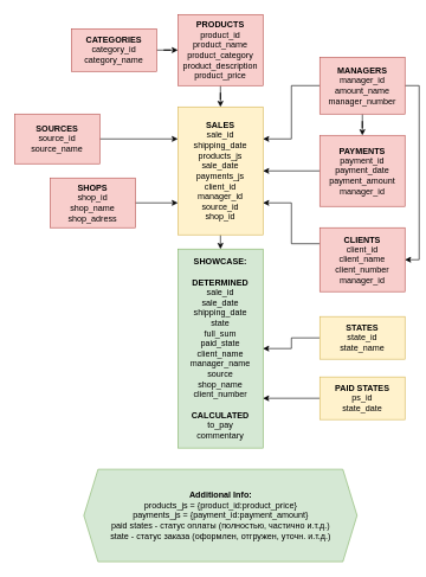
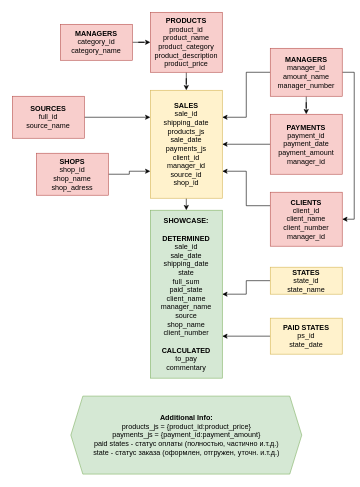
  <mxCell id="0" />
  <mxCell id="1" parent="0" />
  <mxCell id="2" value="&lt;b&gt;SHOWCASE:&lt;br&gt;&lt;br&gt;DETERMINED&lt;br&gt;&lt;/b&gt;sale_id&lt;br&gt;sale_date&lt;br&gt;shipping_date&lt;br&gt;state&lt;br&gt;full_sum&lt;br&gt;paid_state&lt;br&gt;client_name&lt;br data-darkreader-inline-border=&quot;&quot; style=&quot;border-color: var(--darkreader-border--border-color); --darkreader-inline-border:var(--darkreader-border--darkreader-border--border-color);&quot;&gt;manager_name&lt;br data-darkreader-inline-border=&quot;&quot; style=&quot;border-color: var(--darkreader-border--border-color); --darkreader-inline-border:var(--darkreader-border--darkreader-border--border-color);&quot;&gt;source&lt;br data-darkreader-inline-border=&quot;&quot; style=&quot;border-color: var(--darkreader-border--border-color); --darkreader-inline-border:var(--darkreader-border--darkreader-border--border-color);&quot;&gt;shop_name&lt;br&gt;client_number&lt;br&gt;&lt;br&gt;&lt;b&gt;CALCULATED&lt;/b&gt;&lt;br&gt;to_pay&lt;br&gt;commentary" style="rounded=0;whiteSpace=wrap;html=1;fillColor=#d5e8d4;strokeColor=#82b366;" vertex="1" parent="1"><mxGeometry x="250" y="350" width="120" height="280" as="geometry" /></mxCell>
  <mxCell id="3" style="edgeStyle=orthogonalEdgeStyle;rounded=0;orthogonalLoop=1;jettySize=auto;html=1;exitX=0.5;exitY=1;exitDx=0;exitDy=0;entryX=0.5;entryY=0;entryDx=0;entryDy=0;" edge="1" parent="1" source="4" target="2"><mxGeometry relative="1" as="geometry" /></mxCell>
  <mxCell id="4" value="&lt;b&gt;SALES&lt;/b&gt;&lt;br&gt;sale_id&lt;br&gt;shipping_date&lt;br&gt;products_js&lt;br&gt;sale_date&lt;br&gt;payments_js&lt;br&gt;client_id&lt;br&gt;manager_id&lt;br&gt;source_id&lt;br&gt;shop_id" style="rounded=0;whiteSpace=wrap;html=1;fillColor=#fff2cc;strokeColor=#d6b656;" vertex="1" parent="1"><mxGeometry x="250" y="150" width="120" height="180" as="geometry" /></mxCell>
  <mxCell id="5" value="" style="edgeStyle=orthogonalEdgeStyle;rounded=0;orthogonalLoop=1;jettySize=auto;html=1;" edge="1" parent="1" source="6" target="4"><mxGeometry relative="1" as="geometry" /></mxCell>
  <mxCell id="6" value="&lt;b&gt;PRODUCTS&lt;/b&gt;&lt;br&gt;product_id&lt;br&gt;product_name&lt;br&gt;product_category&lt;br&gt;product_description&lt;br&gt;product_price" style="whiteSpace=wrap;html=1;fillColor=#f8cecc;strokeColor=#b85450;" vertex="1" parent="1"><mxGeometry x="250" y="20" width="120" height="100" as="geometry" /></mxCell>
  <mxCell id="7" value="" style="edgeStyle=orthogonalEdgeStyle;rounded=0;orthogonalLoop=1;jettySize=auto;html=1;" edge="1" parent="1" source="8" target="4"><mxGeometry relative="1" as="geometry" /></mxCell>
  <mxCell id="8" value="&lt;b&gt;PAYMENTS&lt;/b&gt;&lt;br&gt;payment_id&lt;br&gt;payment_date&lt;br&gt;payment_amount&lt;br&gt;manager_id" style="whiteSpace=wrap;html=1;fillColor=#f8cecc;strokeColor=#b85450;" vertex="1" parent="1"><mxGeometry x="450" y="190" width="120" height="100" as="geometry" /></mxCell>
  <mxCell id="9" style="edgeStyle=orthogonalEdgeStyle;rounded=0;orthogonalLoop=1;jettySize=auto;html=1;exitX=0;exitY=0.25;exitDx=0;exitDy=0;entryX=1;entryY=0.75;entryDx=0;entryDy=0;" edge="1" parent="1" source="10" target="4"><mxGeometry relative="1" as="geometry" /></mxCell>
  <mxCell id="10" value="&lt;b&gt;CLIENTS&lt;/b&gt;&lt;br&gt;client_id&lt;br&gt;client_name&lt;br&gt;client_number&lt;br&gt;manager_id" style="whiteSpace=wrap;html=1;fillColor=#f8cecc;strokeColor=#b85450;" vertex="1" parent="1"><mxGeometry x="450" y="320" width="120" height="90" as="geometry" /></mxCell>
  <mxCell id="11" style="edgeStyle=orthogonalEdgeStyle;rounded=0;orthogonalLoop=1;jettySize=auto;html=1;exitX=1;exitY=0.5;exitDx=0;exitDy=0;entryX=0;entryY=0.75;entryDx=0;entryDy=0;" edge="1" parent="1" source="12" target="4"><mxGeometry relative="1" as="geometry" /></mxCell>
- <mxCell id="12" value="&lt;b&gt;SHOPS&lt;/b&gt;&lt;br&gt;shop_id&lt;br&gt;shop_name&lt;br&gt;shop_adress" style="whiteSpace=wrap;html=1;fillColor=#f8cecc;strokeColor=#b85450;" vertex="1" parent="1"><mxGeometry x="70" y="250" width="120" height="70" as="geometry" /></mxCell>
+ <mxCell id="12" value="&lt;b&gt;SHOPS&lt;/b&gt;&lt;br&gt;shop_id&lt;br&gt;shop_name&lt;br&gt;shop_adress" style="whiteSpace=wrap;html=1;fillColor=#f8cecc;strokeColor=#b85450;" vertex="1" parent="1"><mxGeometry x="60" y="255" width="120" height="70" as="geometry" /></mxCell>
  <mxCell id="13" style="edgeStyle=orthogonalEdgeStyle;rounded=0;orthogonalLoop=1;jettySize=auto;html=1;exitX=1;exitY=0.5;exitDx=0;exitDy=0;entryX=0;entryY=0.25;entryDx=0;entryDy=0;" edge="1" parent="1" source="14" target="4"><mxGeometry relative="1" as="geometry" /></mxCell>
- <mxCell id="14" value="&lt;b&gt;SOURCES&lt;/b&gt;&lt;br&gt;source_id&lt;br&gt;source_name" style="whiteSpace=wrap;html=1;fillColor=#f8cecc;strokeColor=#b85450;" vertex="1" parent="1"><mxGeometry x="20" y="160" width="120" height="70" as="geometry" /></mxCell>
+ <mxCell id="14" value="&lt;b&gt;SOURCES&lt;/b&gt;&lt;br&gt;full_id&lt;br&gt;source_name" style="whiteSpace=wrap;html=1;fillColor=#f8cecc;strokeColor=#b85450;" vertex="1" parent="1"><mxGeometry x="20" y="160" width="120" height="70" as="geometry" /></mxCell>
  <mxCell id="15" value="" style="edgeStyle=orthogonalEdgeStyle;rounded=0;orthogonalLoop=1;jettySize=auto;html=1;" edge="1" parent="1" source="18" target="8"><mxGeometry relative="1" as="geometry" /></mxCell>
  <mxCell id="16" style="edgeStyle=orthogonalEdgeStyle;rounded=0;orthogonalLoop=1;jettySize=auto;html=1;exitX=0;exitY=0.5;exitDx=0;exitDy=0;entryX=1;entryY=0.25;entryDx=0;entryDy=0;" edge="1" parent="1" source="18" target="4"><mxGeometry relative="1" as="geometry" /></mxCell>
  <mxCell id="17" style="edgeStyle=orthogonalEdgeStyle;rounded=0;orthogonalLoop=1;jettySize=auto;html=1;exitX=1;exitY=0.5;exitDx=0;exitDy=0;entryX=1;entryY=0.5;entryDx=0;entryDy=0;" edge="1" parent="1" source="18" target="10"><mxGeometry relative="1" as="geometry" /></mxCell>
  <mxCell id="18" value="&lt;b&gt;MANAGERS&lt;br&gt;&lt;/b&gt;manager_id&lt;br&gt;amount_name&lt;br&gt;manager_number&lt;br&gt;" style="whiteSpace=wrap;html=1;fillColor=#f8cecc;strokeColor=#b85450;" vertex="1" parent="1"><mxGeometry x="450" y="80" width="120" height="80" as="geometry" /></mxCell>
  <mxCell id="19" value="&lt;b data-darkreader-inline-border=&quot;&quot; style=&quot;border-color: var(--darkreader-border--border-color); --darkreader-inline-border:var(--darkreader-border--darkreader-border--border-color);&quot;&gt;Additional Info:&lt;/b&gt;&lt;br data-darkreader-inline-border=&quot;&quot; style=&quot;border-color: var(--darkreader-border--border-color); --darkreader-inline-border:var(--darkreader-border--darkreader-border--border-color);&quot;&gt;products_js = {product_id:product_price}&lt;br data-darkreader-inline-border=&quot;&quot; style=&quot;border-color: var(--darkreader-border--border-color); --darkreader-inline-border:var(--darkreader-border--darkreader-border--border-color);&quot;&gt;&lt;span style=&quot;&quot;&gt;payments_js = {payment_id:payment_amount}&lt;br&gt;paid states - статус оплаты (полностью, частично и.т.д.)&lt;br&gt;state - статус заказа (оформлен, отгружен, уточн. и.т.д.)&lt;br&gt;&lt;/span&gt;" style="shape=hexagon;perimeter=hexagonPerimeter2;whiteSpace=wrap;html=1;fixedSize=1;fillColor=#d5e8d4;strokeColor=#82b366;" vertex="1" parent="1"><mxGeometry x="117.5" y="660" width="385" height="130" as="geometry" /></mxCell>
  <mxCell id="20" style="edgeStyle=orthogonalEdgeStyle;rounded=0;orthogonalLoop=1;jettySize=auto;html=1;exitX=0;exitY=0.5;exitDx=0;exitDy=0;entryX=1;entryY=0.75;entryDx=0;entryDy=0;" edge="1" parent="1" source="21" target="2"><mxGeometry relative="1" as="geometry" /></mxCell>
  <mxCell id="21" value="&lt;b&gt;PAID STATES&lt;/b&gt;&lt;br&gt;ps_id&lt;br&gt;state_date" style="whiteSpace=wrap;html=1;fillColor=#fff2cc;strokeColor=#d6b656;" vertex="1" parent="1"><mxGeometry x="450" y="530" width="120" height="60" as="geometry" /></mxCell>
  <mxCell id="22" style="edgeStyle=orthogonalEdgeStyle;rounded=0;orthogonalLoop=1;jettySize=auto;html=1;exitX=0;exitY=0.5;exitDx=0;exitDy=0;entryX=1;entryY=0.5;entryDx=0;entryDy=0;" edge="1" parent="1" source="23" target="2"><mxGeometry relative="1" as="geometry" /></mxCell>
- <mxCell id="23" value="&lt;b&gt;STATES&lt;/b&gt;&lt;br&gt;state_id&lt;br&gt;state_name" style="whiteSpace=wrap;html=1;fillColor=#fff2cc;strokeColor=#d6b656;" vertex="1" parent="1"><mxGeometry x="450" y="445" width="120" height="60" as="geometry" /></mxCell>
+ <mxCell id="23" value="&lt;b&gt;STATES&lt;/b&gt;&lt;br&gt;state_id&lt;br&gt;state_name" style="whiteSpace=wrap;html=1;fillColor=#fff2cc;strokeColor=#d6b656;" vertex="1" parent="1"><mxGeometry x="450" y="445" width="120" height="45" as="geometry" /></mxCell>
  <mxCell id="24" value="" style="edgeStyle=orthogonalEdgeStyle;rounded=0;orthogonalLoop=1;jettySize=auto;html=1;" edge="1" parent="1" source="25" target="6"><mxGeometry relative="1" as="geometry" /></mxCell>
- <mxCell id="25" value="&lt;b&gt;CATEGORIES&lt;/b&gt;&lt;br&gt;category_id&lt;br&gt;category_name" style="rounded=0;whiteSpace=wrap;html=1;fillColor=#f8cecc;strokeColor=#b85450;" vertex="1" parent="1"><mxGeometry x="100" y="40" width="120" height="60" as="geometry" /></mxCell>
+ <mxCell id="25" value="&lt;b&gt;MANAGERS&lt;/b&gt;&lt;br&gt;category_id&lt;br&gt;category_name" style="rounded=0;whiteSpace=wrap;html=1;fillColor=#f8cecc;strokeColor=#b85450;" vertex="1" parent="1"><mxGeometry x="100" y="40" width="120" height="60" as="geometry" /></mxCell>
